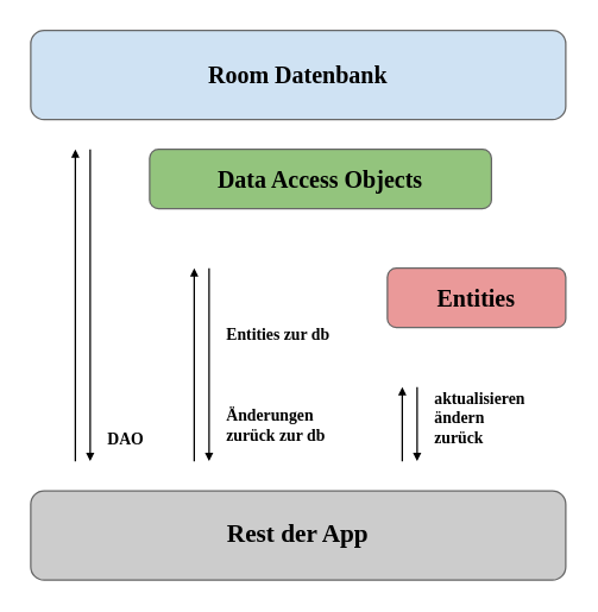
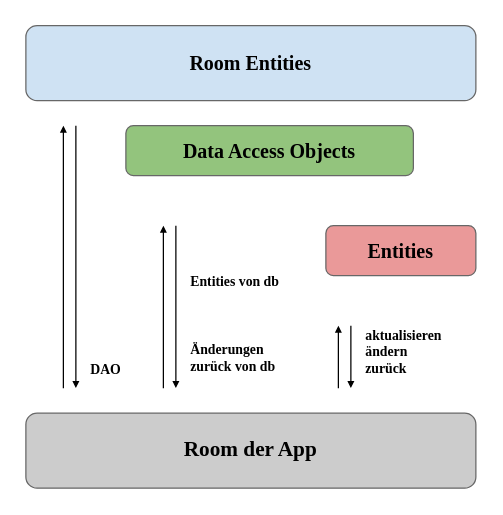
  <mxCell id="0" />
  <mxCell id="1" parent="0" />
- <mxCell id="2" value="Room Datenbank" style="rounded=1;whiteSpace=wrap;html=1;fillColor=#cfe2f3;fontFamily=Verdana;fontStyle=1;strokeColor=#676767;fontSize=16;" vertex="1" parent="1"><mxGeometry x="20" y="20" width="360" height="60" as="geometry" /></mxCell>
+ <mxCell id="2" value="Room Entities" style="rounded=1;whiteSpace=wrap;html=1;fillColor=#cfe2f3;fontFamily=Verdana;fontStyle=1;strokeColor=#676767;fontSize=16;" vertex="1" parent="1"><mxGeometry x="20" y="20" width="360" height="60" as="geometry" /></mxCell>
  <mxCell id="3" value="Entities" style="rounded=1;whiteSpace=wrap;html=1;fillColor=#ea9999;fontFamily=Verdana;fontStyle=1;strokeColor=#676767;fontSize=16;" vertex="1" parent="1"><mxGeometry x="260" y="180" width="120" height="40" as="geometry" /></mxCell>
  <mxCell id="4" value="Data Access Objects" style="rounded=1;whiteSpace=wrap;html=1;fillColor=#93c47d;fontFamily=Verdana;fontStyle=1;strokeColor=#676767;fontSize=16;" vertex="1" parent="1"><mxGeometry x="100" y="100" width="230" height="40" as="geometry" /></mxCell>
- <mxCell id="5" value="Rest der App" style="rounded=1;whiteSpace=wrap;html=1;fillColor=#cccccc;fontFamily=Verdana;fontStyle=1;strokeColor=#676767;fontSize=17;" vertex="1" parent="1"><mxGeometry x="20" y="330" width="360" height="60" as="geometry" /></mxCell>
+ <mxCell id="5" value="Room der App" style="rounded=1;whiteSpace=wrap;html=1;fillColor=#cccccc;fontFamily=Verdana;fontStyle=1;strokeColor=#676767;fontSize=17;" vertex="1" parent="1"><mxGeometry x="20" y="330" width="360" height="60" as="geometry" /></mxCell>
  <mxCell id="6" value="" style="endArrow=none;html=1;rounded=0;fontFamily=Verdana;endFill=0;startArrow=block;startFill=1;startSize=3;fontSize=11;" edge="1" parent="1"><mxGeometry width="50" height="50" relative="1" as="geometry"><mxPoint x="60" y="310" as="sourcePoint" /><mxPoint x="60" y="100" as="targetPoint" /></mxGeometry></mxCell>
  <mxCell id="7" value="" style="endArrow=none;html=1;rounded=0;fontFamily=Verdana;endFill=0;startArrow=block;startFill=1;startSize=3;fontSize=11;" edge="1" parent="1"><mxGeometry x="-1" y="-110" width="50" height="50" relative="1" as="geometry"><mxPoint x="50" y="100" as="sourcePoint" /><mxPoint x="50" y="310" as="targetPoint" /><mxPoint x="110" y="-110" as="offset" /></mxGeometry></mxCell>
  <mxCell id="8" value="" style="endArrow=none;html=1;rounded=0;fontFamily=Verdana;endFill=0;startArrow=block;startFill=1;startSize=3;fontSize=11;" edge="1" parent="1"><mxGeometry width="50" height="50" relative="1" as="geometry"><mxPoint x="140" y="310" as="sourcePoint" /><mxPoint x="140" y="180" as="targetPoint" /></mxGeometry></mxCell>
  <mxCell id="9" value="" style="endArrow=none;html=1;rounded=0;fontFamily=Verdana;endFill=0;startArrow=block;startFill=1;startSize=3;fontSize=11;" edge="1" parent="1"><mxGeometry x="-1" y="-110" width="50" height="50" relative="1" as="geometry"><mxPoint x="130" y="180" as="sourcePoint" /><mxPoint x="130" y="310" as="targetPoint" /><mxPoint x="110" y="-110" as="offset" /></mxGeometry></mxCell>
  <mxCell id="10" value="" style="endArrow=none;html=1;rounded=0;fontFamily=Verdana;endFill=0;startArrow=block;startFill=1;startSize=3;fontSize=11;" edge="1" parent="1"><mxGeometry width="50" height="50" relative="1" as="geometry"><mxPoint x="280" y="310" as="sourcePoint" /><mxPoint x="280" y="260" as="targetPoint" /></mxGeometry></mxCell>
  <mxCell id="11" value="" style="endArrow=none;html=1;rounded=0;fontFamily=Verdana;endFill=0;startArrow=block;startFill=1;startSize=3;fontSize=11;" edge="1" parent="1"><mxGeometry x="-1" y="-110" width="50" height="50" relative="1" as="geometry"><mxPoint x="270" y="260" as="sourcePoint" /><mxPoint x="270" y="310" as="targetPoint" /><mxPoint x="110" y="-110" as="offset" /></mxGeometry></mxCell>
  <mxCell id="12" value="DAO" style="text;html=1;strokeColor=none;fillColor=none;align=left;verticalAlign=middle;whiteSpace=wrap;rounded=0;fontFamily=Verdana;fontStyle=1;fontSize=11;" vertex="1" parent="1"><mxGeometry x="70" y="289" width="30" height="12" as="geometry" /></mxCell>
- <mxCell id="13" value="Entities zur db" style="text;html=1;strokeColor=none;fillColor=none;align=left;verticalAlign=middle;whiteSpace=wrap;rounded=0;fontFamily=Verdana;fontStyle=1;fontSize=11;" vertex="1" parent="1"><mxGeometry x="150" y="220" width="100" height="10" as="geometry" /></mxCell>
+ <mxCell id="13" value="Entities von db" style="text;html=1;strokeColor=none;fillColor=none;align=left;verticalAlign=middle;whiteSpace=wrap;rounded=0;fontFamily=Verdana;fontStyle=1;fontSize=11;" vertex="1" parent="1"><mxGeometry x="150" y="220" width="100" height="10" as="geometry" /></mxCell>
  <mxCell id="14" value="aktualisieren ändern&lt;br&gt;zurück" style="text;html=1;strokeColor=none;fillColor=none;align=left;verticalAlign=middle;whiteSpace=wrap;rounded=0;fontFamily=Verdana;fontStyle=1;fontSize=11;" vertex="1" parent="1"><mxGeometry x="290" y="260" width="80" height="41" as="geometry" /></mxCell>
- <mxCell id="15" value="Änderungen&lt;br&gt;zurück&amp;nbsp;&lt;span style=&quot;background-color: initial;&quot;&gt;zur db&lt;/span&gt;" style="text;html=1;strokeColor=none;fillColor=none;align=left;verticalAlign=middle;whiteSpace=wrap;rounded=0;fontFamily=Verdana;fontStyle=1;fontSize=11;" vertex="1" parent="1"><mxGeometry x="150" y="271" width="90" height="30" as="geometry" /></mxCell>
+ <mxCell id="15" value="Änderungen&lt;br&gt;zurück&amp;nbsp;&lt;span style=&quot;background-color: initial;&quot;&gt;von db&lt;/span&gt;" style="text;html=1;strokeColor=none;fillColor=none;align=left;verticalAlign=middle;whiteSpace=wrap;rounded=0;fontFamily=Verdana;fontStyle=1;fontSize=11;" vertex="1" parent="1"><mxGeometry x="150" y="271" width="90" height="30" as="geometry" /></mxCell>
